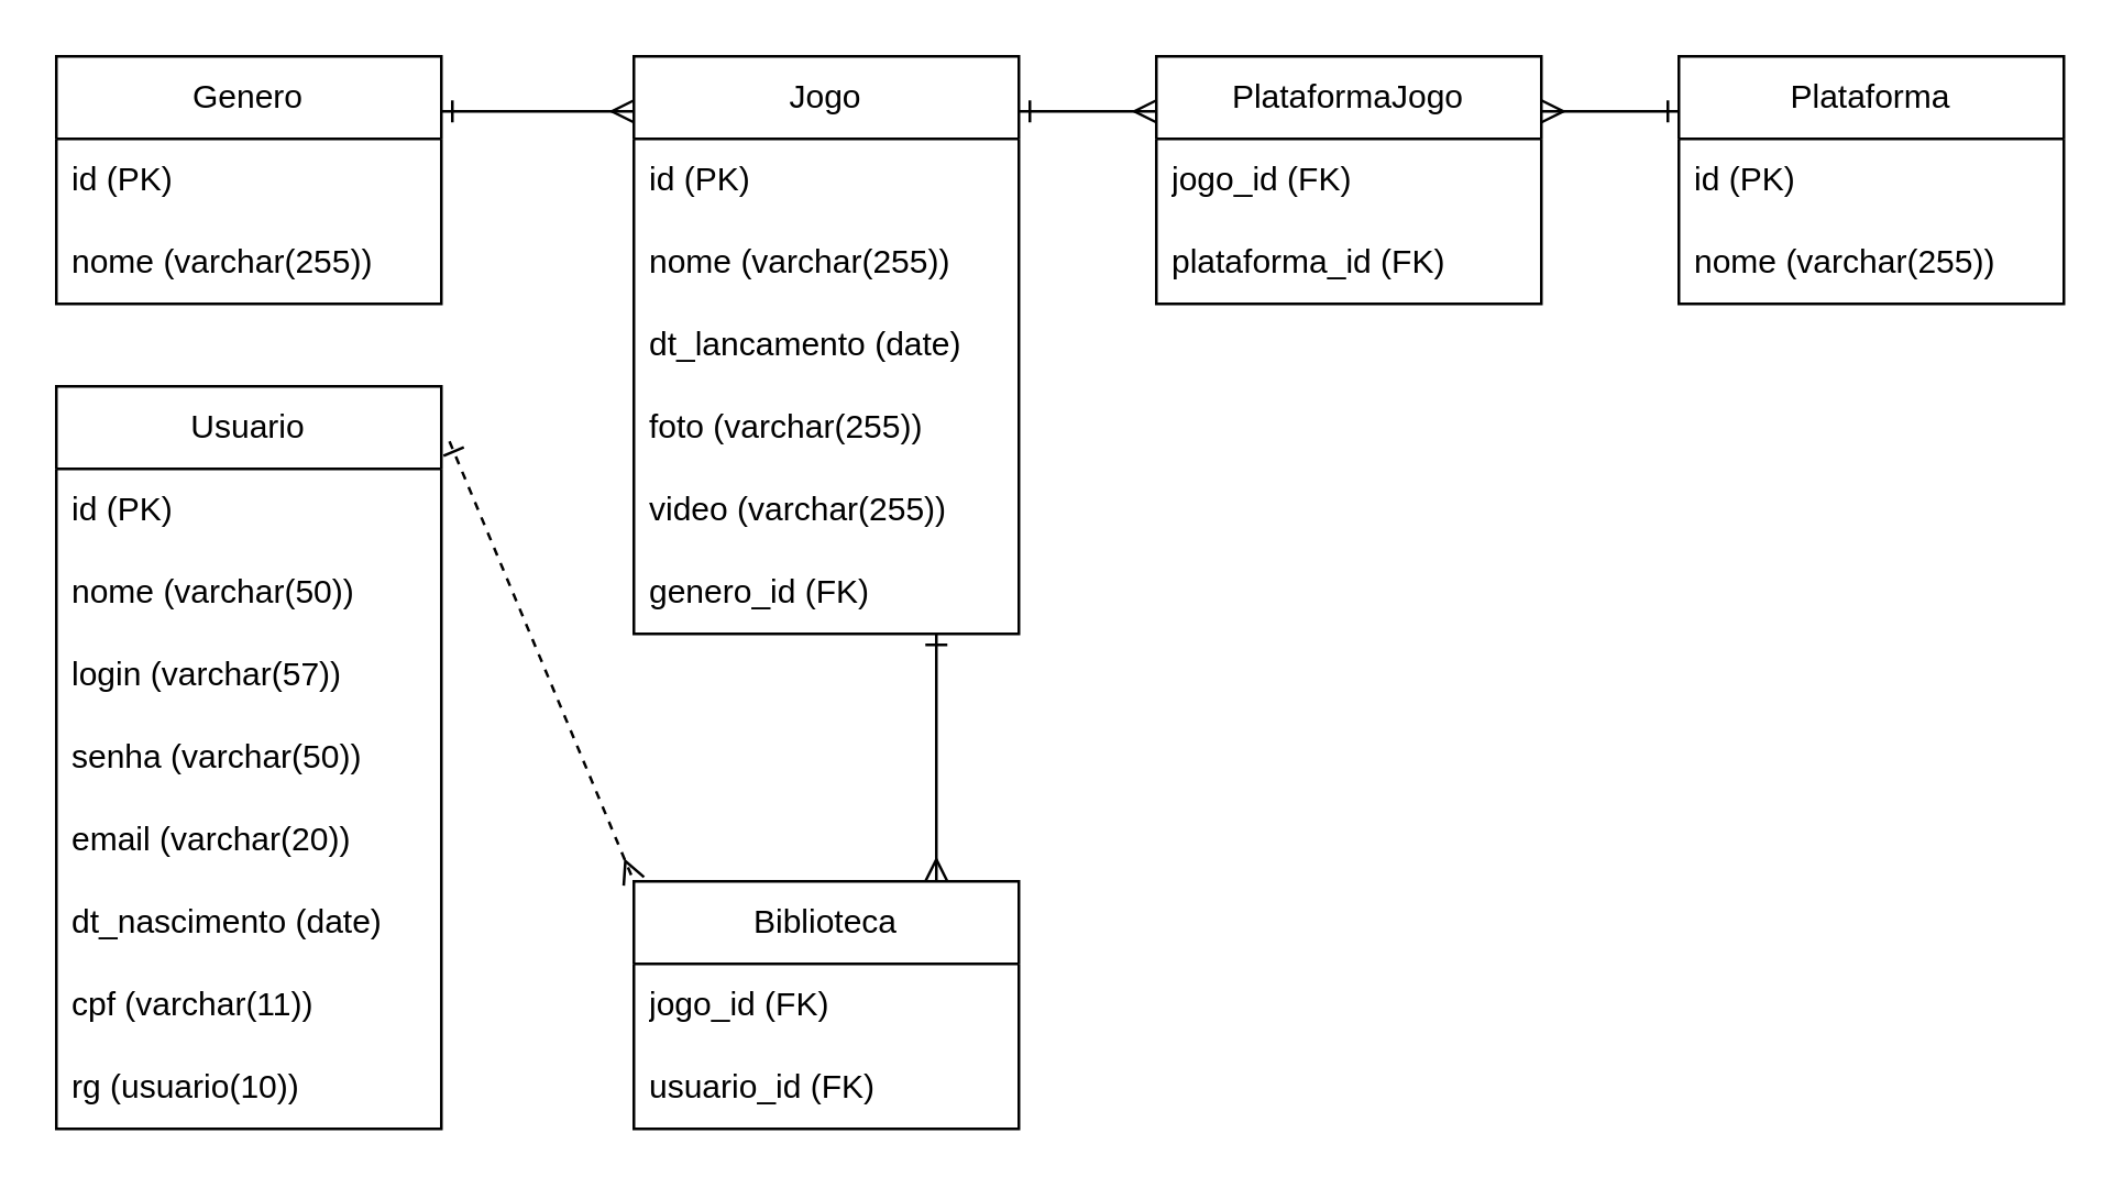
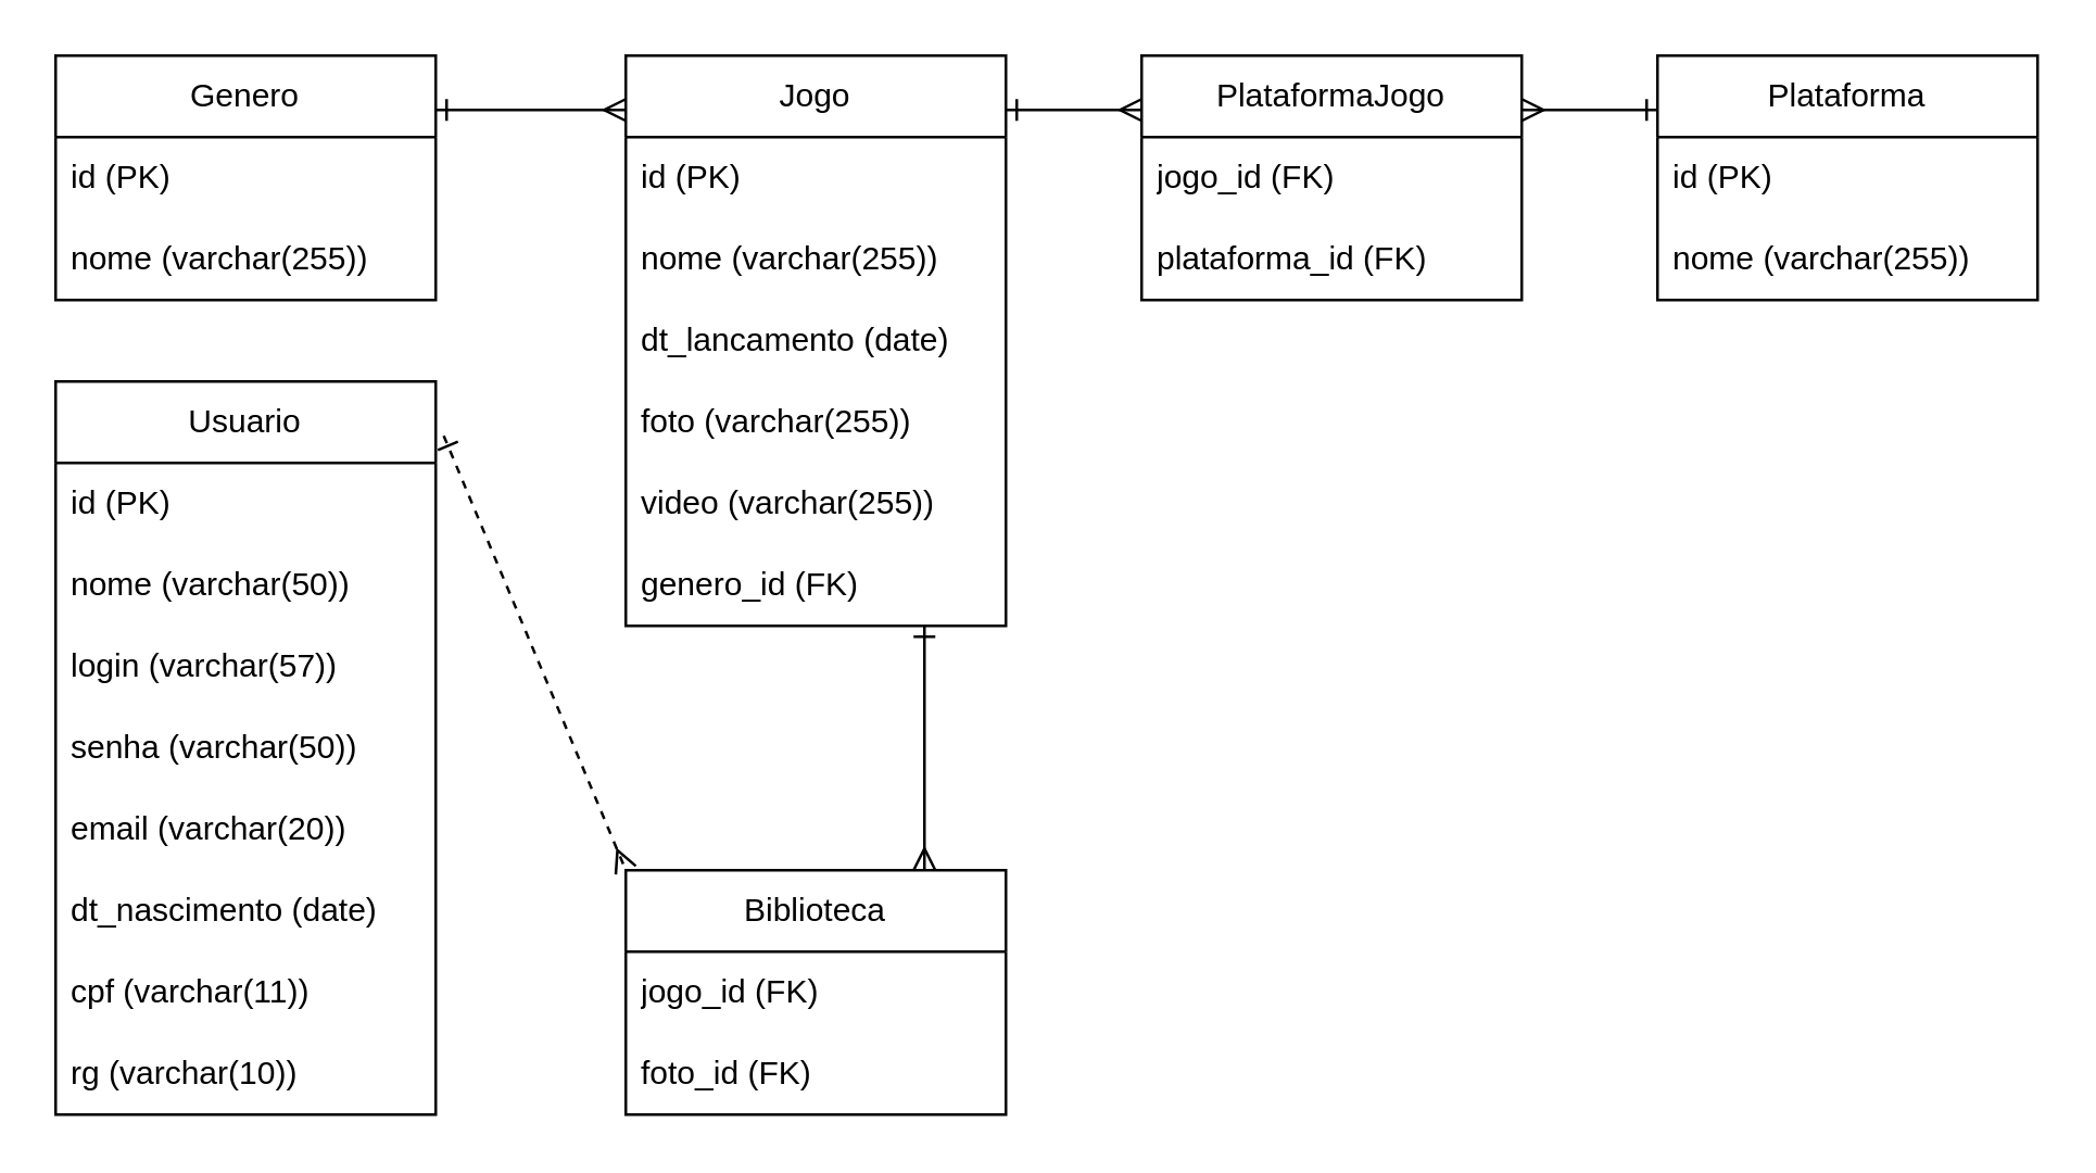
  <mxCell id="0" />
  <mxCell id="1" parent="0" />
  <mxCell id="2" value="Usuario" style="swimlane;fontStyle=0;childLayout=stackLayout;horizontal=1;startSize=30;horizontalStack=0;resizeParent=1;resizeParentMax=0;resizeLast=0;collapsible=1;marginBottom=0;whiteSpace=wrap;html=1;" vertex="1" parent="1"><mxGeometry x="20" y="140" width="140" height="270" as="geometry" /></mxCell>
  <mxCell id="3" value="id (PK)" style="text;strokeColor=none;fillColor=none;align=left;verticalAlign=middle;spacingLeft=4;spacingRight=4;overflow=hidden;points=[[0,0.5],[1,0.5]];portConstraint=eastwest;rotatable=0;whiteSpace=wrap;html=1;" vertex="1" parent="2"><mxGeometry y="30" width="140" height="30" as="geometry" /></mxCell>
  <mxCell id="4" value="nome (varchar(50))" style="text;strokeColor=none;fillColor=none;align=left;verticalAlign=middle;spacingLeft=4;spacingRight=4;overflow=hidden;points=[[0,0.5],[1,0.5]];portConstraint=eastwest;rotatable=0;whiteSpace=wrap;html=1;" vertex="1" parent="2"><mxGeometry y="60" width="140" height="30" as="geometry" /></mxCell>
  <mxCell id="5" value="login (varchar(57))" style="text;strokeColor=none;fillColor=none;align=left;verticalAlign=middle;spacingLeft=4;spacingRight=4;overflow=hidden;points=[[0,0.5],[1,0.5]];portConstraint=eastwest;rotatable=0;whiteSpace=wrap;html=1;" vertex="1" parent="2"><mxGeometry y="90" width="140" height="30" as="geometry" /></mxCell>
  <mxCell id="6" value="senha (varchar(50))" style="text;strokeColor=none;fillColor=none;align=left;verticalAlign=middle;spacingLeft=4;spacingRight=4;overflow=hidden;points=[[0,0.5],[1,0.5]];portConstraint=eastwest;rotatable=0;whiteSpace=wrap;html=1;" vertex="1" parent="2"><mxGeometry y="120" width="140" height="30" as="geometry" /></mxCell>
  <mxCell id="7" value="email (varchar(20))" style="text;strokeColor=none;fillColor=none;align=left;verticalAlign=middle;spacingLeft=4;spacingRight=4;overflow=hidden;points=[[0,0.5],[1,0.5]];portConstraint=eastwest;rotatable=0;whiteSpace=wrap;html=1;" vertex="1" parent="2"><mxGeometry y="150" width="140" height="30" as="geometry" /></mxCell>
  <mxCell id="8" value="dt_nascimento (date)" style="text;strokeColor=none;fillColor=none;align=left;verticalAlign=middle;spacingLeft=4;spacingRight=4;overflow=hidden;points=[[0,0.5],[1,0.5]];portConstraint=eastwest;rotatable=0;whiteSpace=wrap;html=1;" vertex="1" parent="2"><mxGeometry y="180" width="140" height="30" as="geometry" /></mxCell>
  <mxCell id="9" value="cpf (varchar(11))" style="text;strokeColor=none;fillColor=none;align=left;verticalAlign=middle;spacingLeft=4;spacingRight=4;overflow=hidden;points=[[0,0.5],[1,0.5]];portConstraint=eastwest;rotatable=0;whiteSpace=wrap;html=1;" vertex="1" parent="2"><mxGeometry y="210" width="140" height="30" as="geometry" /></mxCell>
- <mxCell id="10" value="rg (usuario(10))" style="text;strokeColor=none;fillColor=none;align=left;verticalAlign=middle;spacingLeft=4;spacingRight=4;overflow=hidden;points=[[0,0.5],[1,0.5]];portConstraint=eastwest;rotatable=0;whiteSpace=wrap;html=1;" vertex="1" parent="2"><mxGeometry y="240" width="140" height="30" as="geometry" /></mxCell>
+ <mxCell id="10" value="rg (varchar(10))" style="text;strokeColor=none;fillColor=none;align=left;verticalAlign=middle;spacingLeft=4;spacingRight=4;overflow=hidden;points=[[0,0.5],[1,0.5]];portConstraint=eastwest;rotatable=0;whiteSpace=wrap;html=1;" vertex="1" parent="2"><mxGeometry y="240" width="140" height="30" as="geometry" /></mxCell>
  <mxCell id="11" value="Plataforma" style="swimlane;fontStyle=0;childLayout=stackLayout;horizontal=1;startSize=30;horizontalStack=0;resizeParent=1;resizeParentMax=0;resizeLast=0;collapsible=1;marginBottom=0;whiteSpace=wrap;html=1;" vertex="1" parent="1"><mxGeometry x="610" y="20" width="140" height="90" as="geometry" /></mxCell>
  <mxCell id="12" value="id (PK)" style="text;strokeColor=none;fillColor=none;align=left;verticalAlign=middle;spacingLeft=4;spacingRight=4;overflow=hidden;points=[[0,0.5],[1,0.5]];portConstraint=eastwest;rotatable=0;whiteSpace=wrap;html=1;" vertex="1" parent="11"><mxGeometry y="30" width="140" height="30" as="geometry" /></mxCell>
  <mxCell id="13" value="nome (varchar(255))" style="text;strokeColor=none;fillColor=none;align=left;verticalAlign=middle;spacingLeft=4;spacingRight=4;overflow=hidden;points=[[0,0.5],[1,0.5]];portConstraint=eastwest;rotatable=0;whiteSpace=wrap;html=1;" vertex="1" parent="11"><mxGeometry y="60" width="140" height="30" as="geometry" /></mxCell>
  <mxCell id="14" value="Genero" style="swimlane;fontStyle=0;childLayout=stackLayout;horizontal=1;startSize=30;horizontalStack=0;resizeParent=1;resizeParentMax=0;resizeLast=0;collapsible=1;marginBottom=0;whiteSpace=wrap;html=1;" vertex="1" parent="1"><mxGeometry x="20" y="20" width="140" height="90" as="geometry" /></mxCell>
  <mxCell id="15" value="id (PK)" style="text;strokeColor=none;fillColor=none;align=left;verticalAlign=middle;spacingLeft=4;spacingRight=4;overflow=hidden;points=[[0,0.5],[1,0.5]];portConstraint=eastwest;rotatable=0;whiteSpace=wrap;html=1;" vertex="1" parent="14"><mxGeometry y="30" width="140" height="30" as="geometry" /></mxCell>
  <mxCell id="16" value="nome (varchar(255))" style="text;strokeColor=none;fillColor=none;align=left;verticalAlign=middle;spacingLeft=4;spacingRight=4;overflow=hidden;points=[[0,0.5],[1,0.5]];portConstraint=eastwest;rotatable=0;whiteSpace=wrap;html=1;" vertex="1" parent="14"><mxGeometry y="60" width="140" height="30" as="geometry" /></mxCell>
  <mxCell id="17" value="Jogo" style="swimlane;fontStyle=0;childLayout=stackLayout;horizontal=1;startSize=30;horizontalStack=0;resizeParent=1;resizeParentMax=0;resizeLast=0;collapsible=1;marginBottom=0;whiteSpace=wrap;html=1;" vertex="1" parent="1"><mxGeometry x="230" y="20" width="140" height="210" as="geometry" /></mxCell>
  <mxCell id="18" value="id (PK)" style="text;strokeColor=none;fillColor=none;align=left;verticalAlign=middle;spacingLeft=4;spacingRight=4;overflow=hidden;points=[[0,0.5],[1,0.5]];portConstraint=eastwest;rotatable=0;whiteSpace=wrap;html=1;" vertex="1" parent="17"><mxGeometry y="30" width="140" height="30" as="geometry" /></mxCell>
  <mxCell id="19" value="nome (varchar(255))" style="text;strokeColor=none;fillColor=none;align=left;verticalAlign=middle;spacingLeft=4;spacingRight=4;overflow=hidden;points=[[0,0.5],[1,0.5]];portConstraint=eastwest;rotatable=0;whiteSpace=wrap;html=1;" vertex="1" parent="17"><mxGeometry y="60" width="140" height="30" as="geometry" /></mxCell>
  <mxCell id="20" value="dt_lancamento (date)" style="text;strokeColor=none;fillColor=none;align=left;verticalAlign=middle;spacingLeft=4;spacingRight=4;overflow=hidden;points=[[0,0.5],[1,0.5]];portConstraint=eastwest;rotatable=0;whiteSpace=wrap;html=1;" vertex="1" parent="17"><mxGeometry y="90" width="140" height="30" as="geometry" /></mxCell>
  <mxCell id="21" value="foto (varchar(255))" style="text;strokeColor=none;fillColor=none;align=left;verticalAlign=middle;spacingLeft=4;spacingRight=4;overflow=hidden;points=[[0,0.5],[1,0.5]];portConstraint=eastwest;rotatable=0;whiteSpace=wrap;html=1;" vertex="1" parent="17"><mxGeometry y="120" width="140" height="30" as="geometry" /></mxCell>
  <mxCell id="22" value="video (varchar(255))" style="text;strokeColor=none;fillColor=none;align=left;verticalAlign=middle;spacingLeft=4;spacingRight=4;overflow=hidden;points=[[0,0.5],[1,0.5]];portConstraint=eastwest;rotatable=0;whiteSpace=wrap;html=1;" vertex="1" parent="17"><mxGeometry y="150" width="140" height="30" as="geometry" /></mxCell>
  <mxCell id="23" value="genero_id (FK)" style="text;strokeColor=none;fillColor=none;align=left;verticalAlign=middle;spacingLeft=4;spacingRight=4;overflow=hidden;points=[[0,0.5],[1,0.5]];portConstraint=eastwest;rotatable=0;whiteSpace=wrap;html=1;" vertex="1" parent="17"><mxGeometry y="180" width="140" height="30" as="geometry" /></mxCell>
  <mxCell id="24" value="PlataformaJogo" style="swimlane;fontStyle=0;childLayout=stackLayout;horizontal=1;startSize=30;horizontalStack=0;resizeParent=1;resizeParentMax=0;resizeLast=0;collapsible=1;marginBottom=0;whiteSpace=wrap;html=1;" vertex="1" parent="1"><mxGeometry x="420" y="20" width="140" height="90" as="geometry" /></mxCell>
  <mxCell id="25" value="jogo_id (FK)" style="text;strokeColor=none;fillColor=none;align=left;verticalAlign=middle;spacingLeft=4;spacingRight=4;overflow=hidden;points=[[0,0.5],[1,0.5]];portConstraint=eastwest;rotatable=0;whiteSpace=wrap;html=1;" vertex="1" parent="24"><mxGeometry y="30" width="140" height="30" as="geometry" /></mxCell>
  <mxCell id="26" value="plataforma_id (FK)" style="text;strokeColor=none;fillColor=none;align=left;verticalAlign=middle;spacingLeft=4;spacingRight=4;overflow=hidden;points=[[0,0.5],[1,0.5]];portConstraint=eastwest;rotatable=0;whiteSpace=wrap;html=1;" vertex="1" parent="24"><mxGeometry y="60" width="140" height="30" as="geometry" /></mxCell>
  <mxCell id="27" value="Biblioteca" style="swimlane;fontStyle=0;childLayout=stackLayout;horizontal=1;startSize=30;horizontalStack=0;resizeParent=1;resizeParentMax=0;resizeLast=0;collapsible=1;marginBottom=0;whiteSpace=wrap;html=1;" vertex="1" parent="1"><mxGeometry x="230" y="320" width="140" height="90" as="geometry" /></mxCell>
  <mxCell id="28" value="jogo_id (FK)" style="text;strokeColor=none;fillColor=none;align=left;verticalAlign=middle;spacingLeft=4;spacingRight=4;overflow=hidden;points=[[0,0.5],[1,0.5]];portConstraint=eastwest;rotatable=0;whiteSpace=wrap;html=1;" vertex="1" parent="27"><mxGeometry y="30" width="140" height="30" as="geometry" /></mxCell>
- <mxCell id="29" value="usuario_id (FK)" style="text;strokeColor=none;fillColor=none;align=left;verticalAlign=middle;spacingLeft=4;spacingRight=4;overflow=hidden;points=[[0,0.5],[1,0.5]];portConstraint=eastwest;rotatable=0;whiteSpace=wrap;html=1;" vertex="1" parent="27"><mxGeometry y="60" width="140" height="30" as="geometry" /></mxCell>
+ <mxCell id="29" value="foto_id (FK)" style="text;strokeColor=none;fillColor=none;align=left;verticalAlign=middle;spacingLeft=4;spacingRight=4;overflow=hidden;points=[[0,0.5],[1,0.5]];portConstraint=eastwest;rotatable=0;whiteSpace=wrap;html=1;" vertex="1" parent="27"><mxGeometry y="60" width="140" height="30" as="geometry" /></mxCell>
  <mxCell id="30" value="" style="endArrow=ERmany;html=1;rounded=0;startArrow=ERone;startFill=0;endFill=0;" edge="1" parent="1"><mxGeometry width="50" height="50" relative="1" as="geometry"><mxPoint x="160" y="40" as="sourcePoint" /><mxPoint x="230" y="40" as="targetPoint" /></mxGeometry></mxCell>
  <mxCell id="31" value="" style="endArrow=ERmany;html=1;rounded=0;entryX=0;entryY=0;entryDx=0;entryDy=0;endFill=0;startArrow=ERone;startFill=0;exitX=1.021;exitY=0.074;exitDx=0;exitDy=0;exitPerimeter=0;dashed=1;" edge="1" parent="1" source="2" target="27"><mxGeometry width="50" height="50" relative="1" as="geometry"><mxPoint x="180" y="170" as="sourcePoint" /><mxPoint x="210" y="110" as="targetPoint" /></mxGeometry></mxCell>
  <mxCell id="32" value="" style="endArrow=ERmany;html=1;rounded=0;entryX=0;entryY=0;entryDx=0;entryDy=0;endFill=0;startArrow=ERone;startFill=0;" edge="1" parent="1"><mxGeometry width="50" height="50" relative="1" as="geometry"><mxPoint x="340" y="230" as="sourcePoint" /><mxPoint x="340" y="320" as="targetPoint" /></mxGeometry></mxCell>
  <mxCell id="33" value="" style="endArrow=ERmany;html=1;rounded=0;startArrow=ERone;startFill=0;endFill=0;" edge="1" parent="1"><mxGeometry width="50" height="50" relative="1" as="geometry"><mxPoint x="370" y="40" as="sourcePoint" /><mxPoint x="420" y="40" as="targetPoint" /></mxGeometry></mxCell>
  <mxCell id="34" value="" style="endArrow=ERone;html=1;rounded=0;startArrow=ERmany;startFill=0;endFill=0;" edge="1" parent="1"><mxGeometry width="50" height="50" relative="1" as="geometry"><mxPoint x="560" y="40" as="sourcePoint" /><mxPoint x="610" y="40" as="targetPoint" /></mxGeometry></mxCell>
